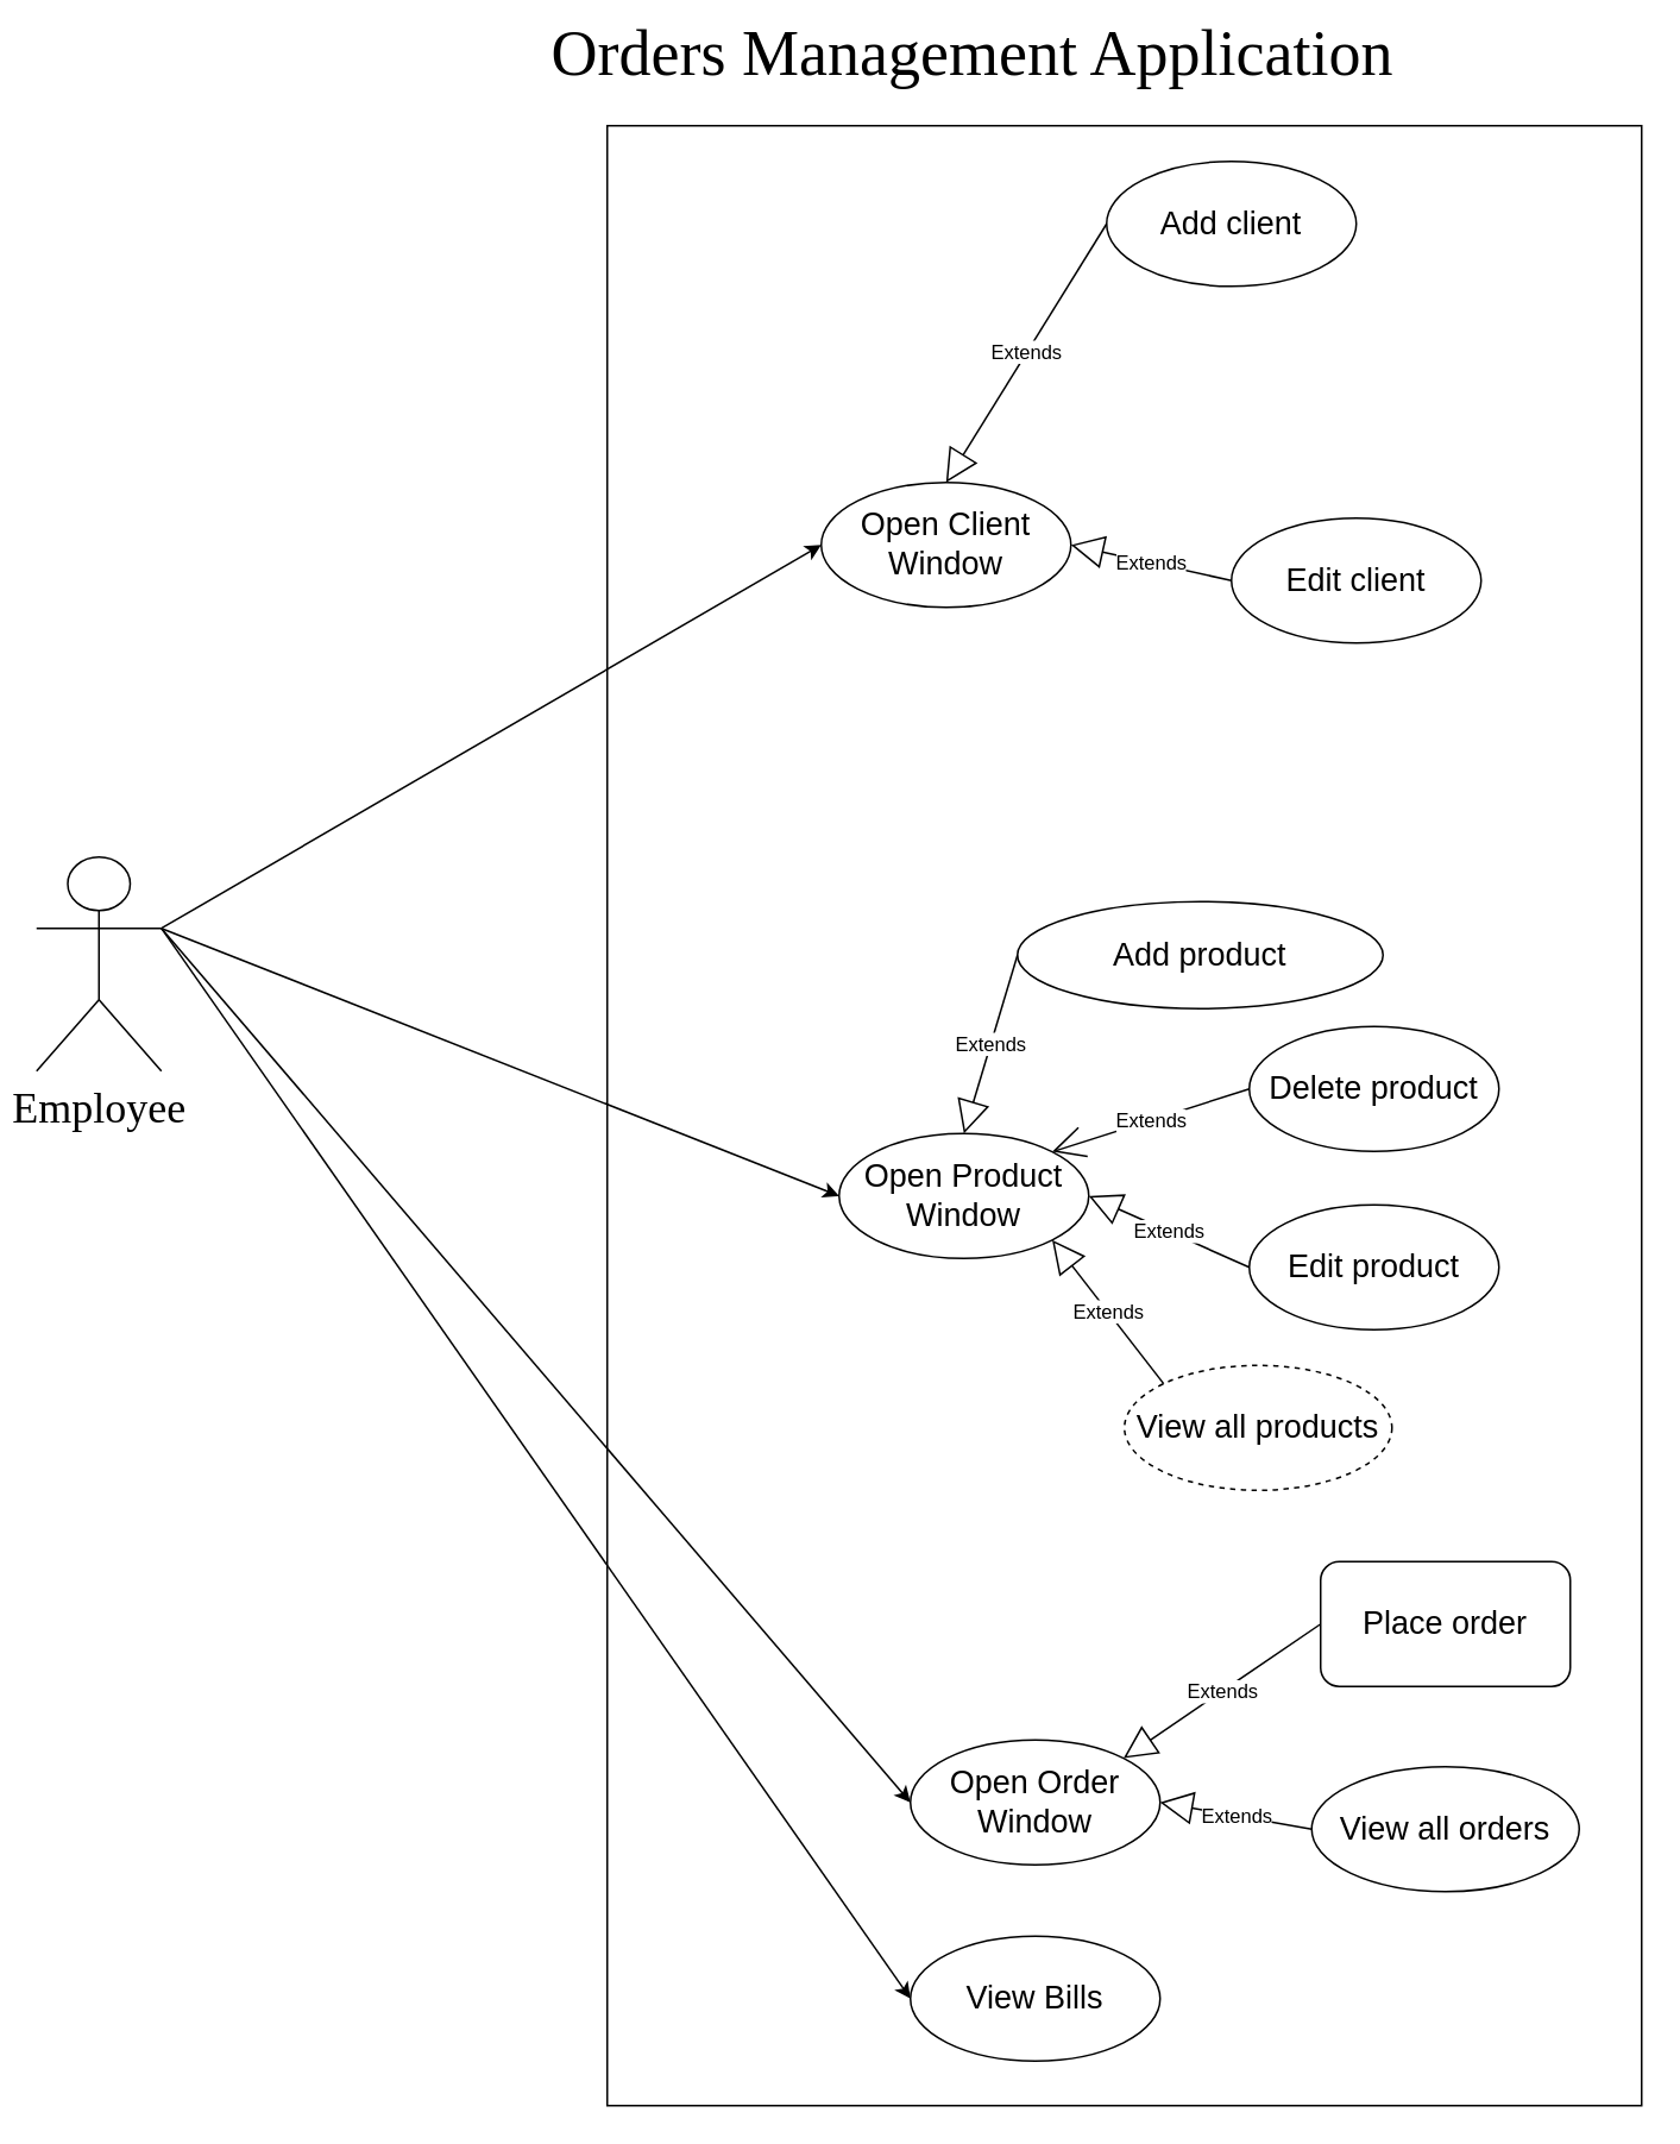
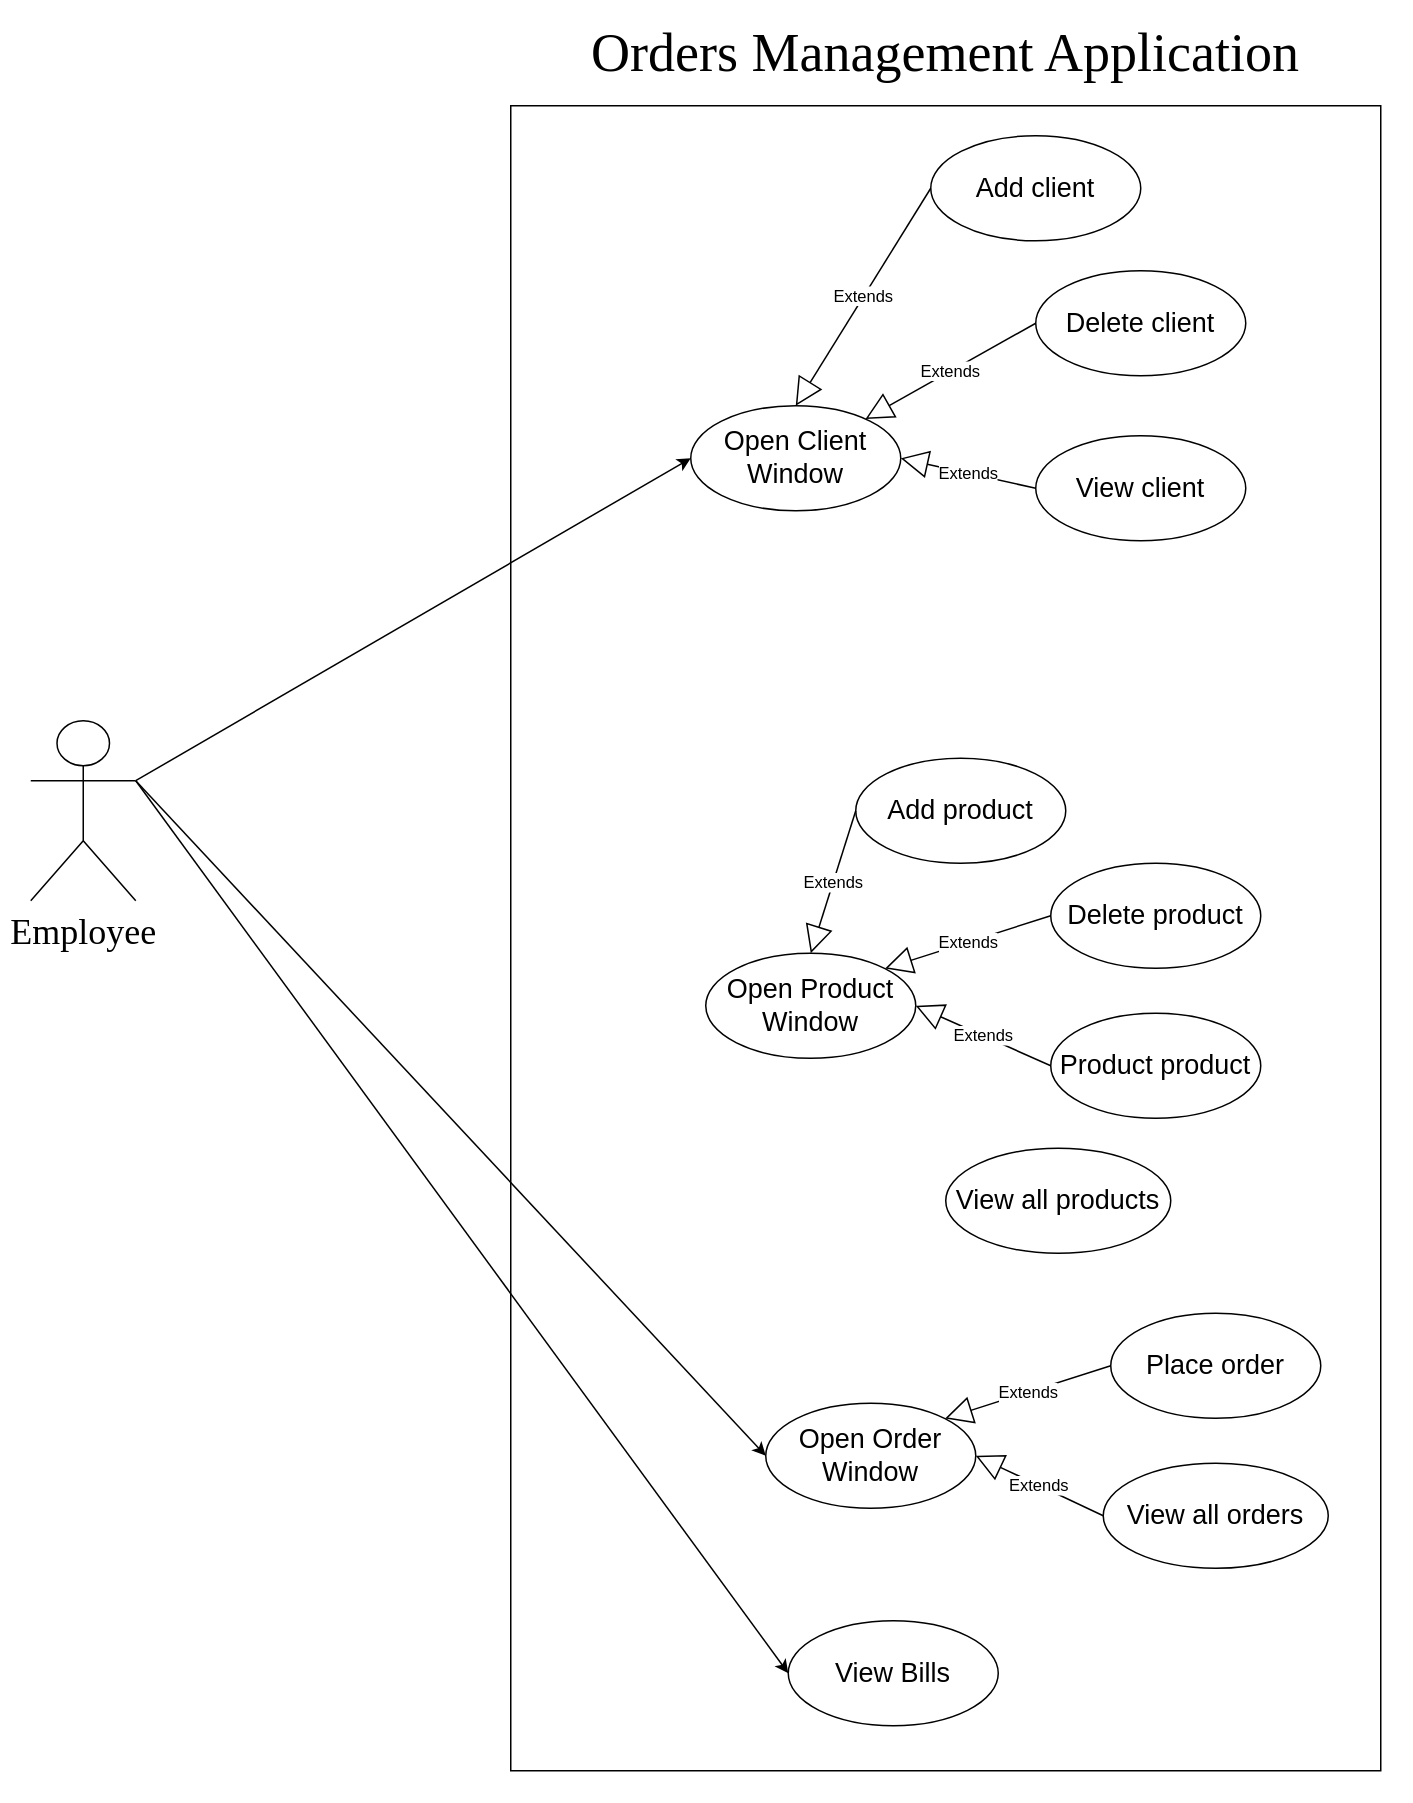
  <mxCell id="0" />
  <mxCell id="1" parent="0" />
  <mxCell id="2" value="" style="rounded=0;whiteSpace=wrap;html=1;" vertex="1" parent="1"><mxGeometry x="340" y="70" width="580" height="1110" as="geometry" /></mxCell>
- <mxCell id="3" style="rounded=0;orthogonalLoop=1;jettySize=auto;html=1;exitX=1;exitY=0.333;exitDx=0;exitDy=0;exitPerimeter=0;entryX=0;entryY=0.5;entryDx=0;entryDy=0;" edge="1" parent="1" source="7" target="15"><mxGeometry relative="1" as="geometry" /></mxCell>
  <mxCell id="4" style="rounded=0;orthogonalLoop=1;jettySize=auto;html=1;exitX=1;exitY=0.333;exitDx=0;exitDy=0;exitPerimeter=0;entryX=0;entryY=0.5;entryDx=0;entryDy=0;" edge="1" parent="1" source="7" target="8"><mxGeometry relative="1" as="geometry" /></mxCell>
  <mxCell id="5" style="rounded=0;orthogonalLoop=1;jettySize=auto;html=1;exitX=1;exitY=0.333;exitDx=0;exitDy=0;exitPerimeter=0;entryX=0;entryY=0.5;entryDx=0;entryDy=0;" edge="1" parent="1" source="7" target="24"><mxGeometry relative="1" as="geometry" /></mxCell>
  <mxCell id="6" style="rounded=0;orthogonalLoop=1;jettySize=auto;html=1;exitX=1;exitY=0.333;exitDx=0;exitDy=0;exitPerimeter=0;entryX=0;entryY=0.5;entryDx=0;entryDy=0;" edge="1" parent="1" source="7" target="29"><mxGeometry relative="1" as="geometry" /></mxCell>
  <mxCell id="7" value="&lt;font style=&quot;font-size: 24px;&quot; face=&quot;Times New Roman&quot;&gt;Employee&lt;/font&gt;" style="shape=umlActor;verticalLabelPosition=bottom;verticalAlign=top;html=1;" vertex="1" parent="1"><mxGeometry x="20" y="480" width="70" height="120" as="geometry" /></mxCell>
  <mxCell id="8" value="&lt;font style=&quot;font-size: 18px;&quot;&gt;Open Client Window&lt;/font&gt;" style="ellipse;whiteSpace=wrap;html=1;" vertex="1" parent="1"><mxGeometry x="460" y="270" width="140" height="70" as="geometry" /></mxCell>
  <mxCell id="9" value="&lt;font style=&quot;font-size: 18px;&quot;&gt;Add client&lt;/font&gt;" style="ellipse;whiteSpace=wrap;html=1;" vertex="1" parent="1"><mxGeometry x="620" y="90" width="140" height="70" as="geometry" /></mxCell>
  <mxCell id="10" value="Extends" style="endArrow=block;endSize=16;endFill=0;html=1;rounded=0;exitX=0;exitY=0.5;exitDx=0;exitDy=0;entryX=0.5;entryY=0;entryDx=0;entryDy=0;" edge="1" parent="1" source="9" target="8"><mxGeometry width="160" relative="1" as="geometry"><mxPoint x="540" y="440" as="sourcePoint" /><mxPoint x="700" y="440" as="targetPoint" /></mxGeometry></mxCell>
- <mxCell id="13" value="&lt;font style=&quot;font-size: 18px;&quot;&gt;Edit client&lt;/font&gt;" style="ellipse;whiteSpace=wrap;html=1;" vertex="1" parent="1"><mxGeometry x="690" y="290" width="140" height="70" as="geometry" /></mxCell>
+ <mxCell id="11" value="&lt;font style=&quot;font-size: 18px;&quot;&gt;Delete client&lt;/font&gt;" style="ellipse;whiteSpace=wrap;html=1;" vertex="1" parent="1"><mxGeometry x="690" y="180" width="140" height="70" as="geometry" /></mxCell>
+ <mxCell id="12" value="Extends" style="endArrow=block;endSize=16;endFill=0;html=1;rounded=0;exitX=0;exitY=0.5;exitDx=0;exitDy=0;" edge="1" parent="1" source="11" target="8"><mxGeometry width="160" relative="1" as="geometry"><mxPoint x="740" y="210" as="sourcePoint" /><mxPoint x="620" y="305" as="targetPoint" /></mxGeometry></mxCell>
+ <mxCell id="13" value="&lt;font style=&quot;font-size: 18px;&quot;&gt;View client&lt;/font&gt;" style="ellipse;whiteSpace=wrap;html=1;" vertex="1" parent="1"><mxGeometry x="690" y="290" width="140" height="70" as="geometry" /></mxCell>
  <mxCell id="14" value="Extends" style="endArrow=block;endSize=16;endFill=0;html=1;rounded=0;exitX=0;exitY=0.5;exitDx=0;exitDy=0;entryX=1;entryY=0.5;entryDx=0;entryDy=0;" edge="1" parent="1" source="13" target="8"><mxGeometry width="160" relative="1" as="geometry"><mxPoint x="733" y="250" as="sourcePoint" /><mxPoint x="620" y="314" as="targetPoint" /></mxGeometry></mxCell>
  <mxCell id="15" value="&lt;font style=&quot;font-size: 18px;&quot;&gt;Open Product Window&lt;/font&gt;" style="ellipse;whiteSpace=wrap;html=1;" vertex="1" parent="1"><mxGeometry x="470" y="635" width="140" height="70" as="geometry" /></mxCell>
- <mxCell id="16" value="&lt;font style=&quot;font-size: 18px;&quot;&gt;Add product&lt;/font&gt;" style="ellipse;whiteSpace=wrap;html=1;" vertex="1" parent="1"><mxGeometry x="570" y="505" width="205" height="60" as="geometry" /></mxCell>
+ <mxCell id="16" value="&lt;font style=&quot;font-size: 18px;&quot;&gt;Add product&lt;/font&gt;" style="ellipse;whiteSpace=wrap;html=1;" vertex="1" parent="1"><mxGeometry x="570" y="505" width="140" height="70" as="geometry" /></mxCell>
  <mxCell id="17" value="Extends" style="endArrow=block;endSize=16;endFill=0;html=1;rounded=0;exitX=0;exitY=0.5;exitDx=0;exitDy=0;entryX=0.5;entryY=0;entryDx=0;entryDy=0;" edge="1" parent="1" source="16" target="15"><mxGeometry width="160" relative="1" as="geometry"><mxPoint x="660" y="620" as="sourcePoint" /><mxPoint x="550" y="525" as="targetPoint" /></mxGeometry></mxCell>
  <mxCell id="18" value="&lt;font style=&quot;font-size: 18px;&quot;&gt;Delete product&lt;/font&gt;" style="ellipse;whiteSpace=wrap;html=1;" vertex="1" parent="1"><mxGeometry x="700" y="575" width="140" height="70" as="geometry" /></mxCell>
- <mxCell id="19" value="Extends" style="endArrow=open;endSize=16;endFill=0;html=1;rounded=0;exitX=0;exitY=0.5;exitDx=0;exitDy=0;entryX=1;entryY=0;entryDx=0;entryDy=0;" edge="1" parent="1" source="18" target="15"><mxGeometry width="160" relative="1" as="geometry"><mxPoint x="660" y="745" as="sourcePoint" /><mxPoint x="570" y="815" as="targetPoint" /></mxGeometry></mxCell>
- <mxCell id="20" value="&lt;font style=&quot;font-size: 18px;&quot;&gt;Edit product&lt;/font&gt;" style="ellipse;whiteSpace=wrap;html=1;" vertex="1" parent="1"><mxGeometry x="700" y="675" width="140" height="70" as="geometry" /></mxCell>
+ <mxCell id="19" value="Extends" style="endArrow=block;endSize=16;endFill=0;html=1;rounded=0;exitX=0;exitY=0.5;exitDx=0;exitDy=0;entryX=1;entryY=0;entryDx=0;entryDy=0;" edge="1" parent="1" source="18" target="15"><mxGeometry width="160" relative="1" as="geometry"><mxPoint x="660" y="745" as="sourcePoint" /><mxPoint x="570" y="815" as="targetPoint" /></mxGeometry></mxCell>
+ <mxCell id="20" value="&lt;font style=&quot;font-size: 18px;&quot;&gt;Product product&lt;/font&gt;" style="ellipse;whiteSpace=wrap;html=1;" vertex="1" parent="1"><mxGeometry x="700" y="675" width="140" height="70" as="geometry" /></mxCell>
  <mxCell id="21" value="Extends" style="endArrow=block;endSize=16;endFill=0;html=1;rounded=0;exitX=0;exitY=0.5;exitDx=0;exitDy=0;entryX=1;entryY=0.5;entryDx=0;entryDy=0;" edge="1" parent="1" source="20" target="15"><mxGeometry width="160" relative="1" as="geometry"><mxPoint x="680" y="745" as="sourcePoint" /><mxPoint x="570" y="780" as="targetPoint" /></mxGeometry></mxCell>
- <mxCell id="22" value="&lt;font style=&quot;font-size: 18px;&quot;&gt;View all products&lt;/font&gt;" style="ellipse;whiteSpace=wrap;html=1;dashed=1;" vertex="1" parent="1"><mxGeometry x="630" y="765" width="150" height="70" as="geometry" /></mxCell>
- <mxCell id="23" value="Extends" style="endArrow=block;endSize=16;endFill=0;html=1;rounded=0;exitX=0;exitY=0;exitDx=0;exitDy=0;entryX=1;entryY=1;entryDx=0;entryDy=0;" edge="1" parent="1" source="22" target="15"><mxGeometry width="160" relative="1" as="geometry"><mxPoint x="620" y="775" as="sourcePoint" /><mxPoint x="530" y="735" as="targetPoint" /></mxGeometry></mxCell>
- <mxCell id="24" value="&lt;font style=&quot;font-size: 18px;&quot;&gt;Open Order Window&lt;/font&gt;" style="ellipse;whiteSpace=wrap;html=1;" vertex="1" parent="1"><mxGeometry x="510" y="975" width="140" height="70" as="geometry" /></mxCell>
- <mxCell id="25" value="&lt;font style=&quot;font-size: 18px;&quot;&gt;Place order&lt;/font&gt;" style="whiteSpace=wrap;html=1;rounded=1;" vertex="1" parent="1"><mxGeometry x="740" y="875" width="140" height="70" as="geometry" /></mxCell>
+ <mxCell id="22" value="&lt;font style=&quot;font-size: 18px;&quot;&gt;View all products&lt;/font&gt;" style="ellipse;whiteSpace=wrap;html=1;" vertex="1" parent="1"><mxGeometry x="630" y="765" width="150" height="70" as="geometry" /></mxCell>
+ <mxCell id="24" value="&lt;font style=&quot;font-size: 18px;&quot;&gt;Open Order Window&lt;/font&gt;" style="ellipse;whiteSpace=wrap;html=1;" vertex="1" parent="1"><mxGeometry x="510" y="935" width="140" height="70" as="geometry" /></mxCell>
+ <mxCell id="25" value="&lt;font style=&quot;font-size: 18px;&quot;&gt;Place order&lt;/font&gt;" style="ellipse;whiteSpace=wrap;html=1;" vertex="1" parent="1"><mxGeometry x="740" y="875" width="140" height="70" as="geometry" /></mxCell>
  <mxCell id="26" value="Extends" style="endArrow=block;endSize=16;endFill=0;html=1;rounded=0;exitX=0;exitY=0.5;exitDx=0;exitDy=0;entryX=1;entryY=0;entryDx=0;entryDy=0;" edge="1" parent="1" source="25" target="24"><mxGeometry width="160" relative="1" as="geometry"><mxPoint x="692" y="935" as="sourcePoint" /><mxPoint x="630" y="855" as="targetPoint" /></mxGeometry></mxCell>
- <mxCell id="27" value="&lt;font style=&quot;font-size: 18px;&quot;&gt;View all orders&lt;/font&gt;" style="ellipse;whiteSpace=wrap;html=1;" vertex="1" parent="1"><mxGeometry x="735" y="990" width="150" height="70" as="geometry" /></mxCell>
+ <mxCell id="27" value="&lt;font style=&quot;font-size: 18px;&quot;&gt;View all orders&lt;/font&gt;" style="ellipse;whiteSpace=wrap;html=1;" vertex="1" parent="1"><mxGeometry x="735" y="975" width="150" height="70" as="geometry" /></mxCell>
  <mxCell id="28" value="Extends" style="endArrow=block;endSize=16;endFill=0;html=1;rounded=0;exitX=0;exitY=0.5;exitDx=0;exitDy=0;entryX=1;entryY=0.5;entryDx=0;entryDy=0;" edge="1" parent="1" source="27" target="24"><mxGeometry width="160" relative="1" as="geometry"><mxPoint x="700" y="1025" as="sourcePoint" /><mxPoint x="590" y="1060" as="targetPoint" /></mxGeometry></mxCell>
- <mxCell id="29" value="&lt;font style=&quot;font-size: 18px;&quot;&gt;View Bills&lt;/font&gt;" style="ellipse;whiteSpace=wrap;html=1;" vertex="1" parent="1"><mxGeometry x="510" y="1085" width="140" height="70" as="geometry" /></mxCell>
- <mxCell id="30" value="&lt;font style=&quot;font-size: 36px;&quot; face=&quot;Times New Roman&quot;&gt;Orders Management Application&lt;/font&gt;" style="text;html=1;align=center;verticalAlign=middle;whiteSpace=wrap;rounded=0;" vertex="1" parent="1"><mxGeometry x="280" y="15" width="530" height="30" as="geometry" /></mxCell>
+ <mxCell id="29" value="&lt;font style=&quot;font-size: 18px;&quot;&gt;View Bills&lt;/font&gt;" style="ellipse;whiteSpace=wrap;html=1;" vertex="1" parent="1"><mxGeometry x="525" y="1080" width="140" height="70" as="geometry" /></mxCell>
+ <mxCell id="30" value="&lt;font style=&quot;font-size: 36px;&quot; face=&quot;Times New Roman&quot;&gt;Orders Management Application&lt;/font&gt;" style="text;html=1;align=center;verticalAlign=middle;whiteSpace=wrap;rounded=0;" vertex="1" parent="1"><mxGeometry x="365" y="20" width="530" height="30" as="geometry" /></mxCell>
